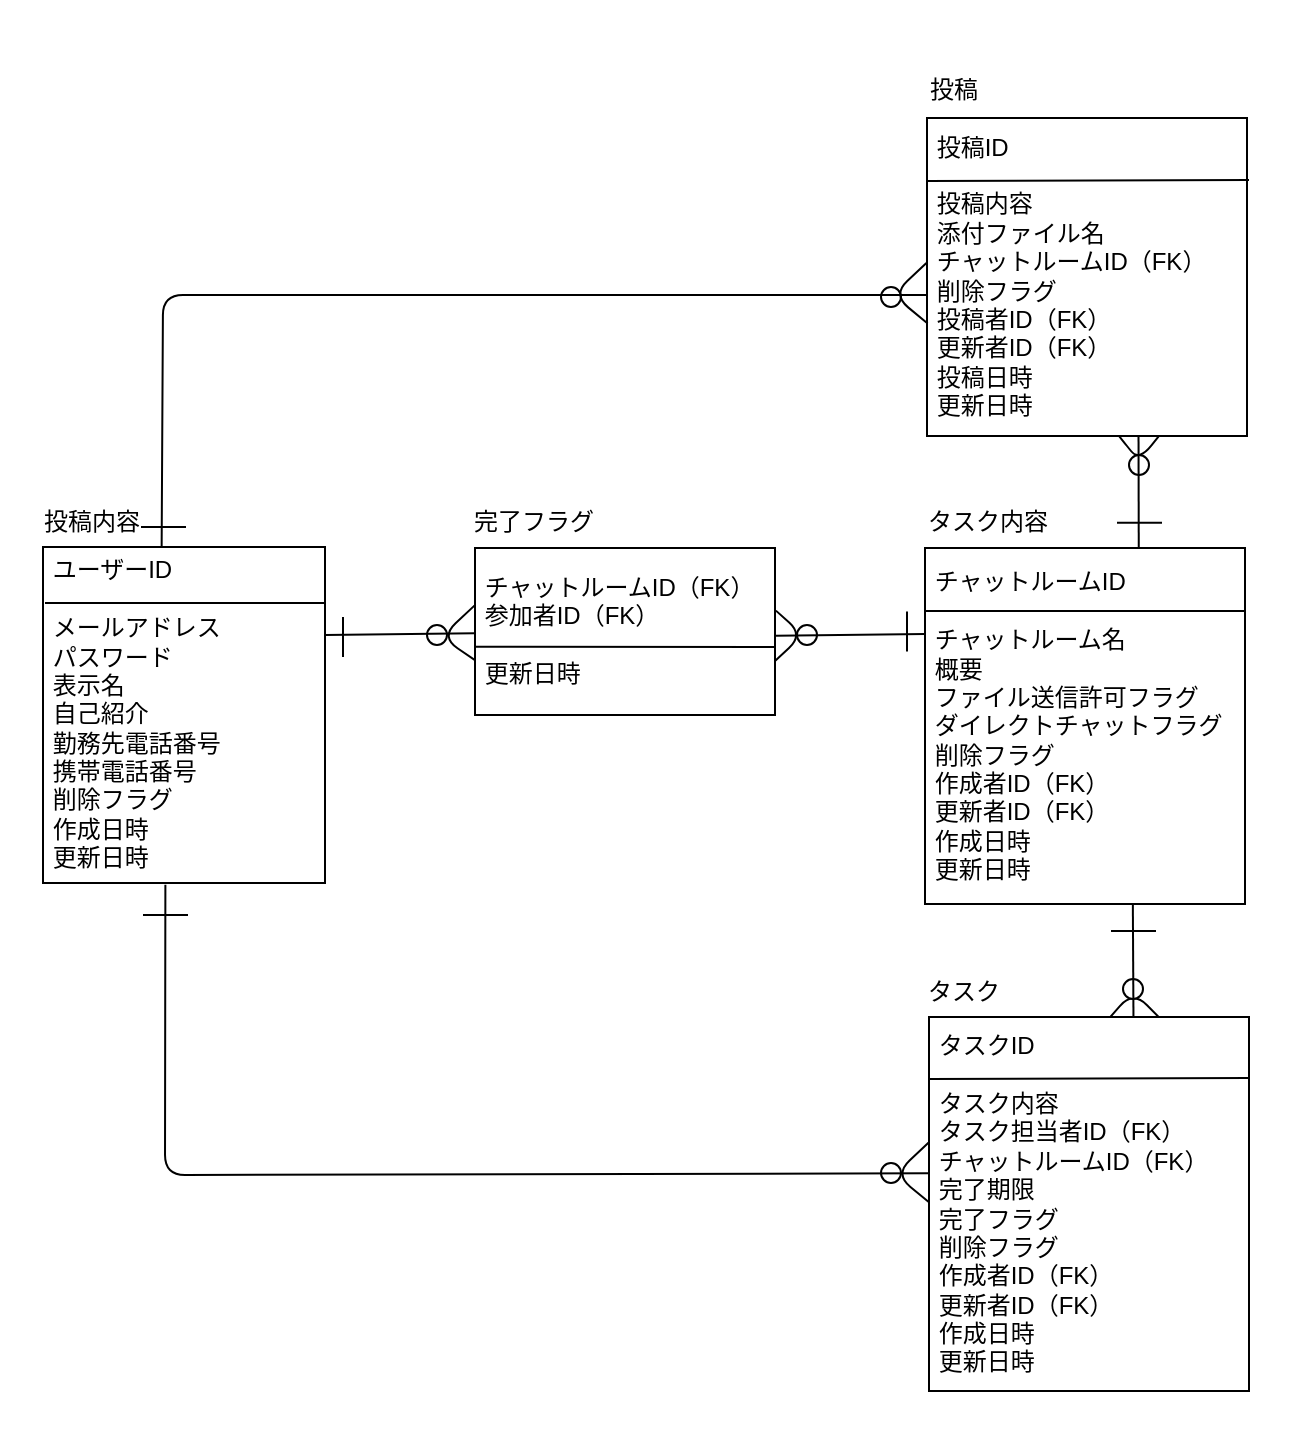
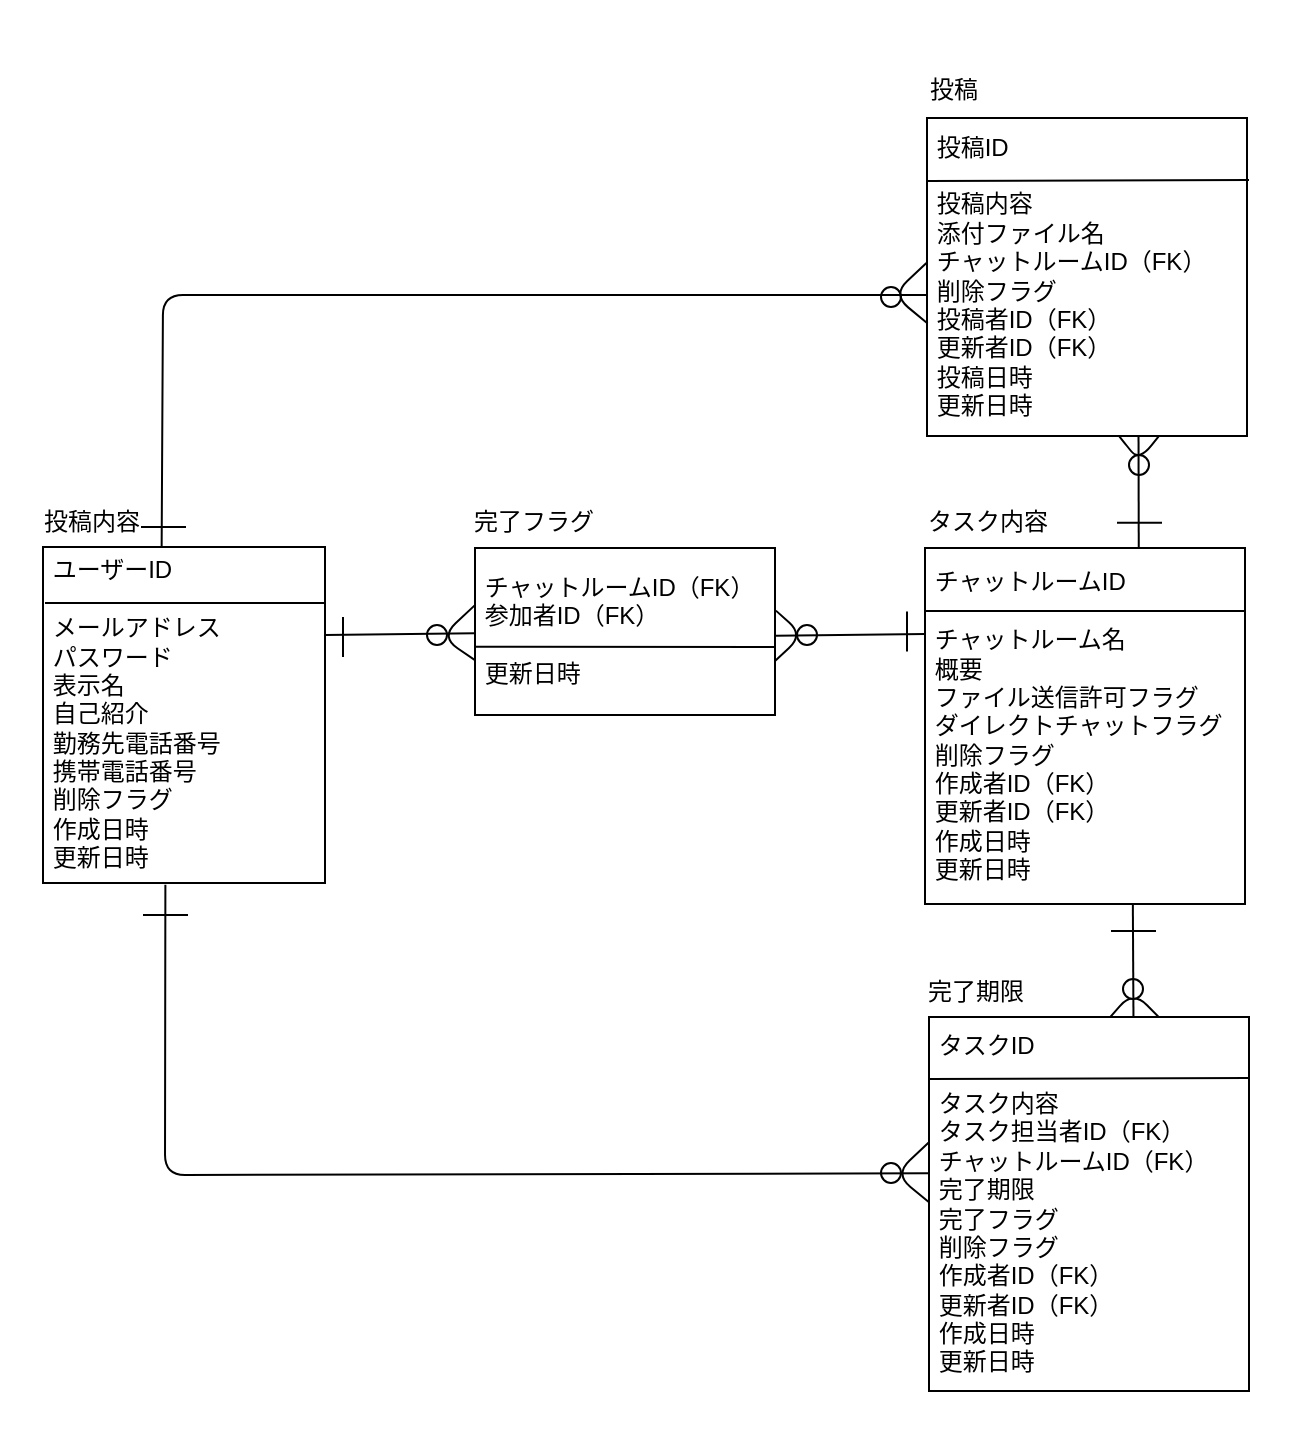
  <mxCell id="0" />
  <mxCell id="1" parent="0" />
  <mxCell id="2" value="" style="ellipse;whiteSpace=wrap;html=1;aspect=fixed;" vertex="1" parent="1"><mxGeometry x="440" y="581" width="10" height="10" as="geometry" /></mxCell>
  <mxCell id="3" value="" style="endArrow=none;html=1;entryX=-0.001;entryY=0.32;entryDx=0;entryDy=0;entryPerimeter=0;exitX=0.002;exitY=0.646;exitDx=0;exitDy=0;exitPerimeter=0;" edge="1" parent="1"><mxGeometry width="50" height="50" relative="1" as="geometry"><mxPoint x="464.47" y="601.004" as="sourcePoint" /><mxPoint x="463.85" y="570.79" as="targetPoint" /><Array as="points"><mxPoint x="447" y="586.61" /></Array></mxGeometry></mxCell>
  <mxCell id="4" value="" style="endArrow=none;html=1;entryX=0.55;entryY=0.004;entryDx=0;entryDy=0;entryPerimeter=0;exitX=0.803;exitY=0.004;exitDx=0;exitDy=0;exitPerimeter=0;" edge="1" parent="1"><mxGeometry width="50" height="50" relative="1" as="geometry"><mxPoint x="587.48" y="516.748" as="sourcePoint" /><mxPoint x="547" y="516.748" as="targetPoint" /><Array as="points"><mxPoint x="566" y="495" /></Array></mxGeometry></mxCell>
  <mxCell id="5" value="" style="ellipse;whiteSpace=wrap;html=1;aspect=fixed;" vertex="1" parent="1"><mxGeometry x="564" y="227" width="10" height="10" as="geometry" /></mxCell>
  <mxCell id="6" value="" style="endArrow=none;html=1;exitX=0.767;exitY=1.008;exitDx=0;exitDy=0;exitPerimeter=0;entryX=0.57;entryY=0.997;entryDx=0;entryDy=0;entryPerimeter=0;" edge="1" parent="1"><mxGeometry width="50" height="50" relative="1" as="geometry"><mxPoint x="583.92" y="211.272" as="sourcePoint" /><mxPoint x="553.2" y="210.023" as="targetPoint" /><Array as="points"><mxPoint x="569" y="230" /><mxPoint x="561" y="220" /></Array></mxGeometry></mxCell>
  <mxCell id="7" value="" style="ellipse;whiteSpace=wrap;html=1;aspect=fixed;" vertex="1" parent="1"><mxGeometry x="398" y="312" width="10" height="10" as="geometry" /></mxCell>
- <mxCell id="8" value="&lt;font style=&quot;font-size: 12px&quot;&gt;タスク&lt;/font&gt;" style="text;strokeColor=none;fillColor=none;html=1;fontSize=24;fontStyle=0;verticalAlign=middle;align=left;" parent="1" vertex="1"><mxGeometry x="462" y="472" width="49" height="40" as="geometry" /></mxCell>
+ <mxCell id="8" value="&lt;font style=&quot;font-size: 12px&quot;&gt;完了期限&lt;/font&gt;" style="text;strokeColor=none;fillColor=none;html=1;fontSize=24;fontStyle=0;verticalAlign=middle;align=left;" parent="1" vertex="1"><mxGeometry x="462" y="472" width="49" height="40" as="geometry" /></mxCell>
  <mxCell id="9" value="" style="ellipse;whiteSpace=wrap;html=1;aspect=fixed;" parent="1" vertex="1"><mxGeometry x="440" y="143" width="10" height="10" as="geometry" /></mxCell>
  <mxCell id="10" value="" style="endArrow=none;html=1;entryX=0.006;entryY=0.557;entryDx=0;entryDy=0;entryPerimeter=0;exitX=0.603;exitY=1.011;exitDx=0;exitDy=0;exitPerimeter=0;" parent="1" edge="1" target="14" source="26"><mxGeometry width="50" height="50" relative="1" as="geometry"><mxPoint x="357.909" y="272.5" as="sourcePoint" /><mxPoint x="357.84" y="217.659" as="targetPoint" /><Array as="points"><mxPoint x="81" y="147" /></Array></mxGeometry></mxCell>
  <mxCell id="11" value="" style="ellipse;whiteSpace=wrap;html=1;aspect=fixed;" parent="1" vertex="1"><mxGeometry x="213" y="312" width="10" height="10" as="geometry" /></mxCell>
  <mxCell id="12" value="" style="endArrow=none;html=1;exitX=-0.003;exitY=0.418;exitDx=0;exitDy=0;exitPerimeter=0;entryX=0.434;entryY=1.005;entryDx=0;entryDy=0;entryPerimeter=0;" parent="1" source="21" edge="1" target="15"><mxGeometry width="50" height="50" relative="1" as="geometry"><mxPoint x="316" y="511.5" as="sourcePoint" /><mxPoint x="121" y="451" as="targetPoint" /><Array as="points"><mxPoint x="82" y="587" /></Array></mxGeometry></mxCell>
  <mxCell id="13" value="" style="endArrow=none;html=1;" parent="1" edge="1" target="17"><mxGeometry width="50" height="50" relative="1" as="geometry"><mxPoint x="162" y="317" as="sourcePoint" /><mxPoint x="236" y="317" as="targetPoint" /></mxGeometry></mxCell>
  <mxCell id="14" value="&amp;nbsp;投稿ID&lt;br&gt;&lt;br&gt;&amp;nbsp;投稿内容&lt;br&gt;&amp;nbsp;添付ファイル名&lt;br&gt;&amp;nbsp;チャットルームID（FK）&lt;br&gt;&amp;nbsp;削除フラグ&lt;br&gt;&amp;nbsp;投稿者ID（FK）&lt;br&gt;&amp;nbsp;更新者ID（FK）&lt;br&gt;&amp;nbsp;投稿日時&lt;br&gt;&amp;nbsp;更新日時" style="rounded=0;whiteSpace=wrap;html=1;align=left;" parent="1" vertex="1"><mxGeometry x="463" y="58.5" width="160" height="159" as="geometry" /></mxCell>
  <mxCell id="15" value="&amp;nbsp;ユーザーID&lt;br&gt;&lt;br&gt;&amp;nbsp;メールアドレス&lt;br&gt;&amp;nbsp;パスワード&lt;br&gt;&amp;nbsp;表示名&lt;br&gt;&amp;nbsp;自己紹介&lt;br&gt;&amp;nbsp;勤務先電話番号&lt;br&gt;&amp;nbsp;携帯電話番号&lt;br&gt;&amp;nbsp;削除フラグ&lt;br&gt;&amp;nbsp;作成日時&lt;br&gt;&amp;nbsp;更新日時" style="rounded=0;whiteSpace=wrap;html=1;align=left;" parent="1" vertex="1"><mxGeometry x="21" y="273" width="141" height="168" as="geometry" /></mxCell>
  <mxCell id="16" value="&amp;nbsp;チャットルームID&lt;br&gt;&lt;br&gt;&amp;nbsp;チャットルーム名&lt;br&gt;&amp;nbsp;概要&lt;br&gt;&amp;nbsp;ファイル送信許可フラグ&lt;br&gt;&amp;nbsp;ダイレクトチャットフラグ&lt;br&gt;&amp;nbsp;削除フラグ&lt;br&gt;&amp;nbsp;作成者ID（FK）&lt;br&gt;&amp;nbsp;更新者ID（FK）&lt;br&gt;&amp;nbsp;作成日時&lt;br&gt;&amp;nbsp;更新日時" style="rounded=0;whiteSpace=wrap;html=1;align=left;" parent="1" vertex="1"><mxGeometry x="462" y="273.5" width="160" height="178" as="geometry" /></mxCell>
  <mxCell id="17" value="&amp;nbsp;チャットルームID（FK）&lt;br&gt;&amp;nbsp;参加者ID（FK）&lt;br&gt;&lt;br&gt;&amp;nbsp;更新日時" style="rounded=0;whiteSpace=wrap;html=1;align=left;" parent="1" vertex="1"><mxGeometry x="237" y="273.5" width="150" height="83.5" as="geometry" /></mxCell>
  <mxCell id="18" value="" style="endArrow=none;html=1;entryX=1;entryY=0.207;entryDx=0;entryDy=0;entryPerimeter=0;" parent="1" edge="1"><mxGeometry width="50" height="50" relative="1" as="geometry"><mxPoint x="22" y="301" as="sourcePoint" /><mxPoint x="162" y="300.98" as="targetPoint" /></mxGeometry></mxCell>
  <mxCell id="19" value="" style="endArrow=none;html=1;entryX=1.001;entryY=0.177;entryDx=0;entryDy=0;entryPerimeter=0;exitX=-0.001;exitY=0.177;exitDx=0;exitDy=0;exitPerimeter=0;" parent="1" edge="1" target="16" source="16"><mxGeometry width="50" height="50" relative="1" as="geometry"><mxPoint x="471" y="305" as="sourcePoint" /><mxPoint x="612" y="305" as="targetPoint" /></mxGeometry></mxCell>
  <mxCell id="20" value="" style="endArrow=none;html=1;" parent="1" edge="1"><mxGeometry width="50" height="50" relative="1" as="geometry"><mxPoint x="463" y="90" as="sourcePoint" /><mxPoint x="624" y="89.5" as="targetPoint" /></mxGeometry></mxCell>
  <mxCell id="21" value="&amp;nbsp;タスクID&lt;br&gt;&lt;br&gt;&amp;nbsp;タスク内容&lt;br&gt;&amp;nbsp;タスク担当者ID（FK）&lt;br&gt;&amp;nbsp;チャットルームID（FK）&lt;br&gt;&amp;nbsp;完了期限&lt;br&gt;&amp;nbsp;完了フラグ&lt;br&gt;&amp;nbsp;削除フラグ&lt;br&gt;&amp;nbsp;作成者ID（FK）&lt;br&gt;&amp;nbsp;更新者ID（FK）&lt;br&gt;&amp;nbsp;作成日時&lt;br&gt;&amp;nbsp;更新日時" style="rounded=0;whiteSpace=wrap;html=1;align=left;" parent="1" vertex="1"><mxGeometry x="464" y="508" width="160" height="187" as="geometry" /></mxCell>
  <mxCell id="22" value="" style="endArrow=none;html=1;entryX=0.997;entryY=0.163;entryDx=0;entryDy=0;entryPerimeter=0;" parent="1" edge="1" target="21"><mxGeometry width="50" height="50" relative="1" as="geometry"><mxPoint x="464" y="539.02" as="sourcePoint" /><mxPoint x="612" y="539" as="targetPoint" /></mxGeometry></mxCell>
  <mxCell id="23" value="" style="endArrow=none;html=1;" parent="1" edge="1"><mxGeometry width="50" height="50" relative="1" as="geometry"><mxPoint x="171" y="328" as="sourcePoint" /><mxPoint x="171" y="308" as="targetPoint" /></mxGeometry></mxCell>
  <mxCell id="24" value="" style="endArrow=none;html=1;entryX=-0.001;entryY=0.32;entryDx=0;entryDy=0;entryPerimeter=0;exitX=0.001;exitY=0.638;exitDx=0;exitDy=0;exitPerimeter=0;" parent="1" edge="1"><mxGeometry width="50" height="50" relative="1" as="geometry"><mxPoint x="237.15" y="329.687" as="sourcePoint" /><mxPoint x="236.85" y="302.18" as="targetPoint" /><Array as="points"><mxPoint x="220" y="318" /></Array></mxGeometry></mxCell>
  <mxCell id="25" value="" style="endArrow=none;html=1;" parent="1" edge="1"><mxGeometry width="50" height="50" relative="1" as="geometry"><mxPoint x="93.5" y="457" as="sourcePoint" /><mxPoint x="71" y="457" as="targetPoint" /></mxGeometry></mxCell>
  <mxCell id="26" value="&lt;font style=&quot;font-size: 12px&quot;&gt;投稿内容&lt;/font&gt;" style="text;strokeColor=none;fillColor=none;html=1;fontSize=24;fontStyle=0;verticalAlign=middle;align=left;" parent="1" vertex="1"><mxGeometry x="20" y="237" width="100" height="40" as="geometry" /></mxCell>
  <mxCell id="27" value="&lt;font style=&quot;font-size: 12px&quot;&gt;投稿&lt;/font&gt;" style="text;strokeColor=none;fillColor=none;html=1;fontSize=24;fontStyle=0;verticalAlign=middle;align=left;" parent="1" vertex="1"><mxGeometry x="463" y="20.5" width="100" height="40" as="geometry" /></mxCell>
  <mxCell id="28" value="&lt;font style=&quot;font-size: 12px&quot;&gt;タスク内容&lt;/font&gt;" style="text;strokeColor=none;fillColor=none;html=1;fontSize=24;fontStyle=0;verticalAlign=middle;align=left;" parent="1" vertex="1"><mxGeometry x="462" y="237" width="100" height="40" as="geometry" /></mxCell>
  <mxCell id="29" value="&lt;font style=&quot;font-size: 12px&quot;&gt;完了フラグ&lt;/font&gt;" style="text;strokeColor=none;fillColor=none;html=1;fontSize=24;fontStyle=0;verticalAlign=middle;align=left;" parent="1" vertex="1"><mxGeometry x="235" y="236.5" width="100" height="40" as="geometry" /></mxCell>
  <mxCell id="30" value="" style="endArrow=none;html=1;entryX=-0.001;entryY=0.32;entryDx=0;entryDy=0;entryPerimeter=0;exitX=0.002;exitY=0.646;exitDx=0;exitDy=0;exitPerimeter=0;" edge="1" parent="1" source="14"><mxGeometry width="50" height="50" relative="1" as="geometry"><mxPoint x="463" y="158.507" as="sourcePoint" /><mxPoint x="462.7" y="131" as="targetPoint" /><Array as="points"><mxPoint x="445.85" y="146.82" /></Array></mxGeometry></mxCell>
  <mxCell id="31" value="" style="endArrow=none;html=1;entryX=0.999;entryY=0.593;entryDx=0;entryDy=0;entryPerimeter=0;" parent="1" edge="1" target="17"><mxGeometry width="50" height="50" relative="1" as="geometry"><mxPoint x="237" y="322.89" as="sourcePoint" /><mxPoint x="381" y="324" as="targetPoint" /></mxGeometry></mxCell>
  <mxCell id="32" value="" style="endArrow=none;html=1;" edge="1" parent="1"><mxGeometry width="50" height="50" relative="1" as="geometry"><mxPoint x="92.5" y="263" as="sourcePoint" /><mxPoint x="70" y="263" as="targetPoint" /></mxGeometry></mxCell>
  <mxCell id="33" value="" style="endArrow=none;html=1;entryX=0.668;entryY=0.003;entryDx=0;entryDy=0;entryPerimeter=0;exitX=0.661;exitY=0.999;exitDx=0;exitDy=0;exitPerimeter=0;" edge="1" parent="1" source="14" target="16"><mxGeometry width="50" height="50" relative="1" as="geometry"><mxPoint x="569" y="240" as="sourcePoint" /><mxPoint x="622" y="236.505" as="targetPoint" /></mxGeometry></mxCell>
  <mxCell id="34" value="" style="endArrow=none;html=1;" edge="1" parent="1"><mxGeometry width="50" height="50" relative="1" as="geometry"><mxPoint x="580.5" y="260.86" as="sourcePoint" /><mxPoint x="558" y="260.86" as="targetPoint" /></mxGeometry></mxCell>
  <mxCell id="35" value="" style="endArrow=none;html=1;" edge="1" parent="1"><mxGeometry width="50" height="50" relative="1" as="geometry"><mxPoint x="577.5" y="465" as="sourcePoint" /><mxPoint x="555" y="465" as="targetPoint" /></mxGeometry></mxCell>
  <mxCell id="36" value="" style="endArrow=none;html=1;" edge="1" parent="1"><mxGeometry width="50" height="50" relative="1" as="geometry"><mxPoint x="387" y="317.35" as="sourcePoint" /><mxPoint x="462" y="316.475" as="targetPoint" /></mxGeometry></mxCell>
  <mxCell id="37" value="" style="endArrow=none;html=1;entryX=1.003;entryY=0.375;entryDx=0;entryDy=0;entryPerimeter=0;" edge="1" parent="1" target="17"><mxGeometry width="50" height="50" relative="1" as="geometry"><mxPoint x="387" y="330" as="sourcePoint" /><mxPoint x="417.85" y="312" as="targetPoint" /><Array as="points"><mxPoint x="401" y="317" /></Array></mxGeometry></mxCell>
  <mxCell id="38" value="" style="endArrow=none;html=1;" edge="1" parent="1"><mxGeometry width="50" height="50" relative="1" as="geometry"><mxPoint x="453" y="325.25" as="sourcePoint" /><mxPoint x="453" y="305.25" as="targetPoint" /></mxGeometry></mxCell>
  <mxCell id="39" value="" style="ellipse;whiteSpace=wrap;html=1;aspect=fixed;" vertex="1" parent="1"><mxGeometry x="561" y="489" width="10" height="10" as="geometry" /></mxCell>
  <mxCell id="40" value="" style="endArrow=none;html=1;exitX=0.662;exitY=1.003;exitDx=0;exitDy=0;exitPerimeter=0;entryX=0.639;entryY=0.001;entryDx=0;entryDy=0;entryPerimeter=0;" edge="1" parent="1" target="21"><mxGeometry width="50" height="50" relative="1" as="geometry"><mxPoint x="565.92" y="451.497" as="sourcePoint" /><mxPoint x="565.88" y="507.554" as="targetPoint" /></mxGeometry></mxCell>
